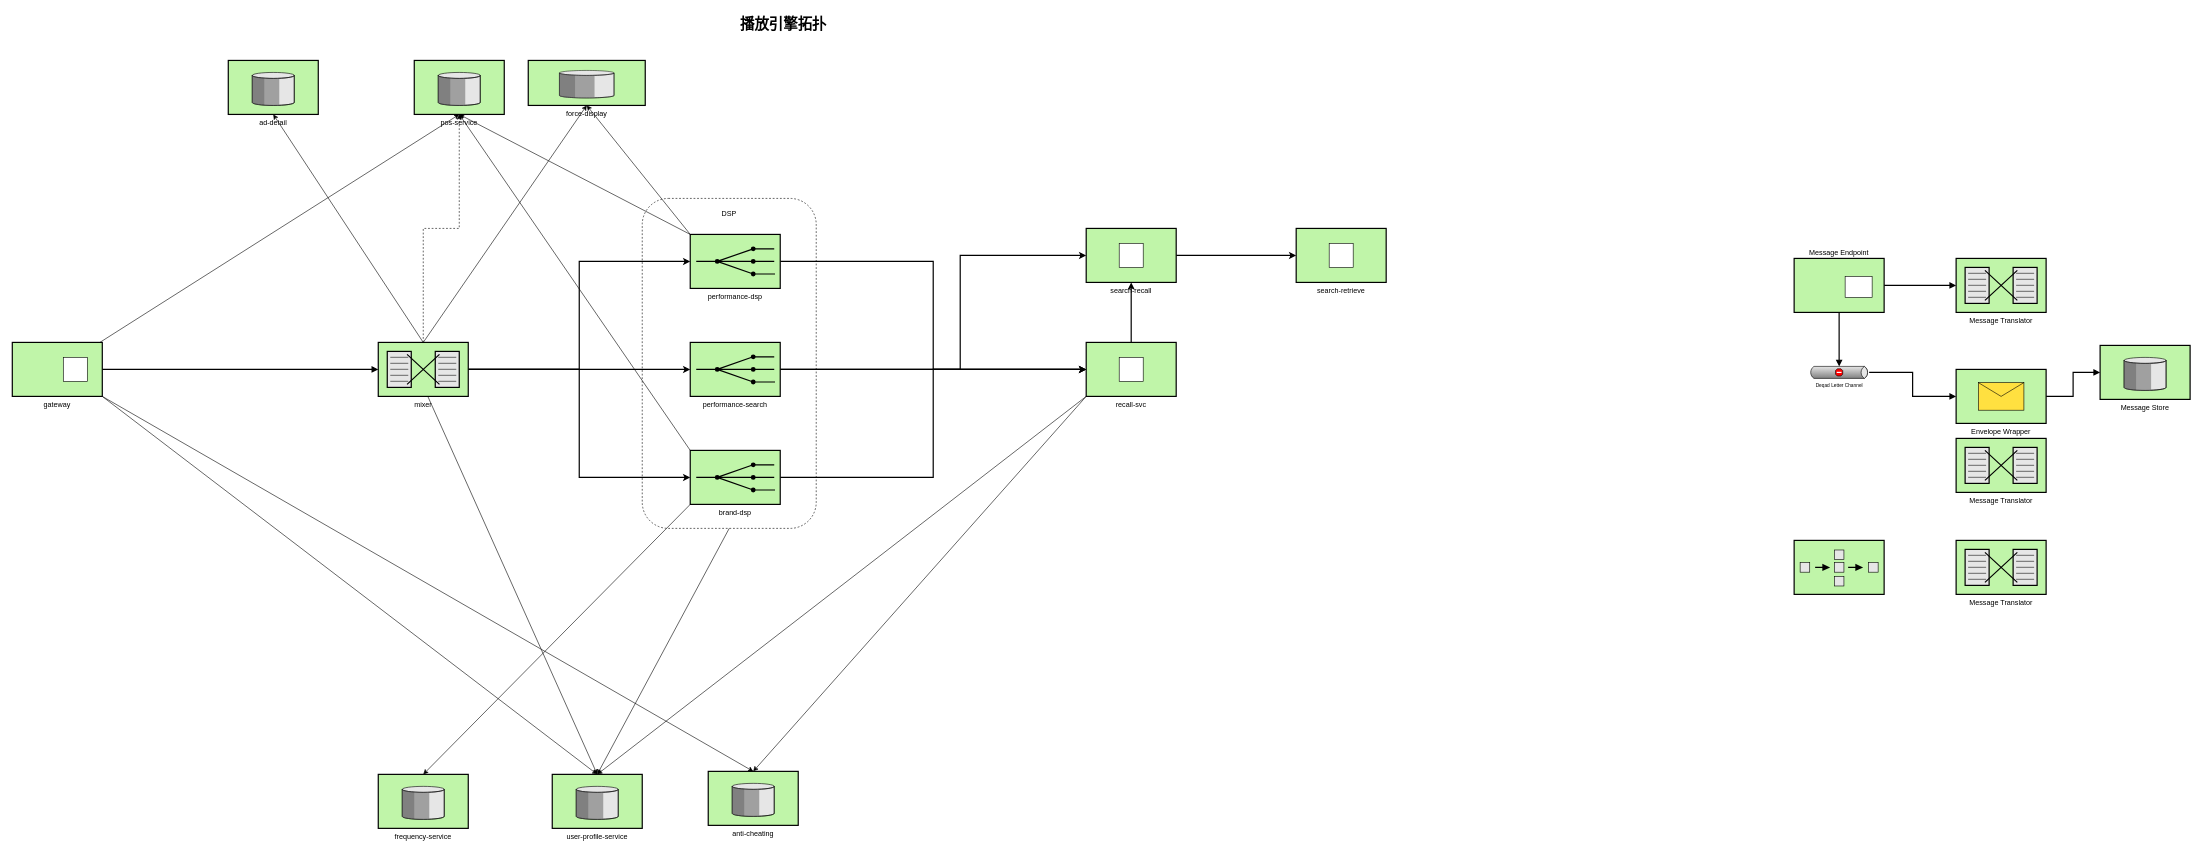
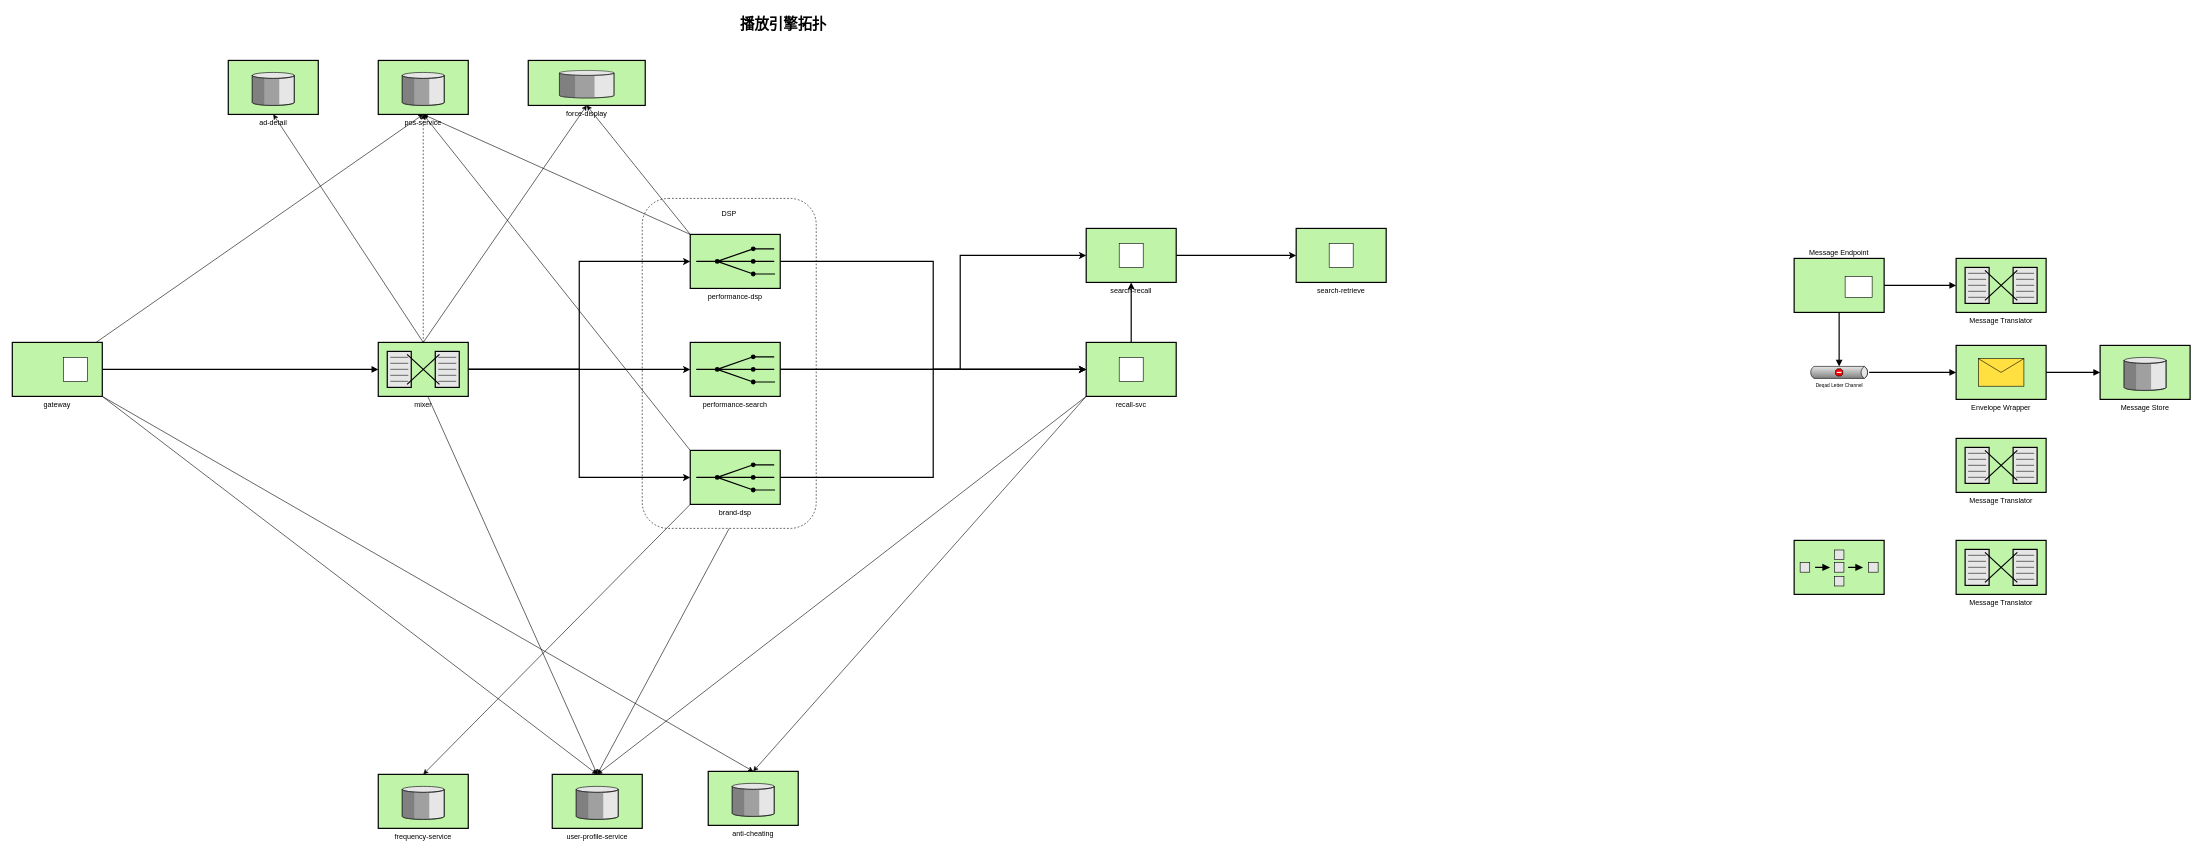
  <mxCell id="0" style=";html=1;" />
  <mxCell id="1" style=";html=1;" parent="0" />
  <mxCell id="2" style="edgeStyle=none;rounded=0;orthogonalLoop=1;jettySize=auto;html=1;entryX=0.5;entryY=0;entryDx=0;entryDy=0;entryPerimeter=0;strokeWidth=1;exitX=0.5;exitY=1;exitDx=0;exitDy=0;" parent="1" source="4" target="48" edge="1"><mxGeometry relative="1" as="geometry" /></mxCell>
  <mxCell id="3" style="edgeStyle=orthogonalEdgeStyle;rounded=0;orthogonalLoop=1;jettySize=auto;html=1;entryX=0;entryY=0.5;entryDx=0;entryDy=0;exitX=1;exitY=0.5;exitDx=0;exitDy=0;exitPerimeter=0;strokeWidth=2;" edge="1" parent="1" source="51" target="56"><mxGeometry relative="1" as="geometry"><Array as="points"><mxPoint x="1600" y="615" /><mxPoint x="1600" y="425" /></Array></mxGeometry></mxCell>
  <mxCell id="4" value="" style="rounded=1;whiteSpace=wrap;html=1;fillColor=none;dashed=1;" parent="1" vertex="1"><mxGeometry x="1070" y="330" width="290" height="550" as="geometry" /></mxCell>
  <mxCell id="5" style="edgeStyle=orthogonalEdgeStyle;rounded=0;orthogonalLoop=1;jettySize=auto;html=1;entryX=0;entryY=0.5;entryDx=0;entryDy=0;entryPerimeter=0;strokeWidth=2;" parent="1" source="12" target="16" edge="1"><mxGeometry relative="1" as="geometry" /></mxCell>
  <mxCell id="6" style="edgeStyle=orthogonalEdgeStyle;rounded=0;orthogonalLoop=1;jettySize=auto;html=1;entryX=0;entryY=0.5;entryDx=0;entryDy=0;entryPerimeter=0;strokeWidth=2;" parent="1" source="12" target="45" edge="1"><mxGeometry relative="1" as="geometry" /></mxCell>
  <mxCell id="7" style="edgeStyle=orthogonalEdgeStyle;rounded=0;orthogonalLoop=1;jettySize=auto;html=1;strokeWidth=1;dashed=1;" parent="1" source="12" target="49" edge="1"><mxGeometry relative="1" as="geometry" /></mxCell>
  <mxCell id="8" style="edgeStyle=orthogonalEdgeStyle;rounded=0;orthogonalLoop=1;jettySize=auto;html=1;entryX=0;entryY=0.5;entryDx=0;entryDy=0;entryPerimeter=0;strokeWidth=2;" parent="1" source="12" target="51" edge="1"><mxGeometry relative="1" as="geometry" /></mxCell>
  <mxCell id="9" style="edgeStyle=none;rounded=0;orthogonalLoop=1;jettySize=auto;html=1;entryX=0.5;entryY=1;entryDx=0;entryDy=0;entryPerimeter=0;strokeWidth=1;exitX=0.5;exitY=0;exitDx=0;exitDy=0;exitPerimeter=0;" parent="1" source="12" target="52" edge="1"><mxGeometry relative="1" as="geometry" /></mxCell>
  <mxCell id="10" style="edgeStyle=none;rounded=0;orthogonalLoop=1;jettySize=auto;html=1;entryX=0.5;entryY=0;entryDx=0;entryDy=0;entryPerimeter=0;strokeWidth=1;exitX=0.552;exitY=1.005;exitDx=0;exitDy=0;exitPerimeter=0;" parent="1" source="12" target="48" edge="1"><mxGeometry relative="1" as="geometry" /></mxCell>
  <mxCell id="11" style="edgeStyle=none;rounded=0;orthogonalLoop=1;jettySize=auto;html=1;entryX=0.5;entryY=1;entryDx=0;entryDy=0;entryPerimeter=0;strokeWidth=1;exitX=0.5;exitY=0;exitDx=0;exitDy=0;exitPerimeter=0;" parent="1" source="12" target="46" edge="1"><mxGeometry relative="1" as="geometry" /></mxCell>
  <mxCell id="12" value="mixer" style="strokeWidth=2;dashed=0;align=center;fontSize=12;shape=mxgraph.eip.message_translator;fillColor=#c0f5a9;verticalLabelPosition=bottom;verticalAlign=top;" parent="1" vertex="1"><mxGeometry x="630" y="570" width="150" height="90" as="geometry" /></mxCell>
  <mxCell id="13" style="rounded=0;orthogonalLoop=1;jettySize=auto;html=1;entryX=0.5;entryY=1;entryDx=0;entryDy=0;entryPerimeter=0;strokeWidth=1;exitX=0;exitY=0;exitDx=0;exitDy=0;exitPerimeter=0;" parent="1" source="16" target="49" edge="1"><mxGeometry relative="1" as="geometry" /></mxCell>
  <mxCell id="14" style="rounded=0;orthogonalLoop=1;jettySize=auto;html=1;strokeWidth=1;exitX=0;exitY=0;exitDx=0;exitDy=0;exitPerimeter=0;entryX=0.5;entryY=1;entryDx=0;entryDy=0;entryPerimeter=0;" parent="1" source="16" target="52" edge="1"><mxGeometry relative="1" as="geometry" /></mxCell>
  <mxCell id="15" style="edgeStyle=orthogonalEdgeStyle;rounded=0;orthogonalLoop=1;jettySize=auto;html=1;entryX=0;entryY=0.5;entryDx=0;entryDy=0;strokeWidth=2;" parent="1" source="16" target="30" edge="1"><mxGeometry relative="1" as="geometry" /></mxCell>
  <mxCell id="16" value="performance-dsp" style="strokeWidth=2;dashed=0;align=center;fontSize=12;fillColor=#c0f5a9;verticalLabelPosition=bottom;verticalAlign=top;shape=mxgraph.eip.recipient_list;" parent="1" vertex="1"><mxGeometry x="1150" y="390" width="150" height="90" as="geometry" /></mxCell>
  <mxCell id="17" style="edgeStyle=orthogonalEdgeStyle;rounded=0;html=1;endArrow=block;endFill=1;jettySize=auto;orthogonalLoop=1;strokeWidth=2;startArrow=none;startFill=0;" parent="1" source="21" target="12" edge="1"><mxGeometry relative="1" as="geometry" /></mxCell>
  <mxCell id="18" style="rounded=0;orthogonalLoop=1;jettySize=auto;html=1;entryX=0.5;entryY=1;entryDx=0;entryDy=0;entryPerimeter=0;strokeWidth=1;" parent="1" source="21" target="49" edge="1"><mxGeometry relative="1" as="geometry" /></mxCell>
  <mxCell id="19" style="edgeStyle=none;rounded=0;orthogonalLoop=1;jettySize=auto;html=1;entryX=0.5;entryY=0;entryDx=0;entryDy=0;entryPerimeter=0;strokeWidth=1;exitX=1;exitY=1;exitDx=0;exitDy=0;" parent="1" source="21" target="53" edge="1"><mxGeometry relative="1" as="geometry" /></mxCell>
  <mxCell id="20" style="edgeStyle=none;rounded=0;orthogonalLoop=1;jettySize=auto;html=1;entryX=0.5;entryY=0;entryDx=0;entryDy=0;entryPerimeter=0;strokeWidth=1;exitX=1;exitY=1;exitDx=0;exitDy=0;" parent="1" source="21" target="48" edge="1"><mxGeometry relative="1" as="geometry" /></mxCell>
  <mxCell id="21" value="gateway" style="strokeWidth=2;dashed=0;align=center;fontSize=12;shape=rect;verticalLabelPosition=bottom;verticalAlign=top;fillColor=#c0f5a9" parent="1" vertex="1"><mxGeometry x="20" y="570" width="150" height="90" as="geometry" /></mxCell>
  <mxCell id="22" value="" style="strokeWidth=1;dashed=0;align=center;fontSize=8;shape=rect;fillColor=#ffffff;strokeColor=#000000;" parent="21" vertex="1"><mxGeometry x="85" y="25" width="40" height="40" as="geometry" /></mxCell>
  <mxCell id="23" style="edgeStyle=orthogonalEdgeStyle;rounded=0;html=1;endArrow=block;endFill=1;jettySize=auto;orthogonalLoop=1;strokeWidth=2;startArrow=none;startFill=0;" parent="1" source="25" target="32" edge="1"><mxGeometry relative="1" as="geometry" /></mxCell>
  <mxCell id="24" style="edgeStyle=orthogonalEdgeStyle;rounded=0;html=1;endArrow=block;endFill=1;jettySize=auto;orthogonalLoop=1;strokeWidth=2;startArrow=none;startFill=0;" parent="1" source="25" target="35" edge="1"><mxGeometry relative="1" as="geometry" /></mxCell>
  <mxCell id="25" value="Message Endpoint" style="strokeWidth=2;dashed=0;align=center;fontSize=12;shape=rect;verticalLabelPosition=top;verticalAlign=bottom;fillColor=#c0f5a9;labelPosition=center;" parent="1" vertex="1"><mxGeometry x="2990" y="430" width="150" height="90" as="geometry" /></mxCell>
  <mxCell id="26" value="" style="strokeWidth=1;dashed=0;align=center;fontSize=8;shape=rect;fillColor=#ffffff;strokeColor=#000000;" parent="25" vertex="1"><mxGeometry x="85" y="30" width="45" height="35" as="geometry" /></mxCell>
  <mxCell id="27" style="edgeStyle=none;rounded=0;orthogonalLoop=1;jettySize=auto;html=1;entryX=0.5;entryY=0;entryDx=0;entryDy=0;entryPerimeter=0;strokeWidth=1;exitX=0;exitY=1;exitDx=0;exitDy=0;" parent="1" source="30" target="53" edge="1"><mxGeometry relative="1" as="geometry" /></mxCell>
  <mxCell id="28" style="edgeStyle=none;rounded=0;orthogonalLoop=1;jettySize=auto;html=1;entryX=0.5;entryY=0;entryDx=0;entryDy=0;entryPerimeter=0;strokeWidth=1;exitX=0;exitY=1;exitDx=0;exitDy=0;" parent="1" source="30" target="48" edge="1"><mxGeometry relative="1" as="geometry" /></mxCell>
  <mxCell id="29" style="edgeStyle=orthogonalEdgeStyle;rounded=0;orthogonalLoop=1;jettySize=auto;html=1;entryX=0.5;entryY=1;entryDx=0;entryDy=0;strokeWidth=2;" edge="1" parent="1" source="30" target="56"><mxGeometry relative="1" as="geometry" /></mxCell>
  <mxCell id="30" value="recall-svc" style="strokeWidth=2;dashed=0;align=center;fontSize=12;shape=rect;verticalLabelPosition=bottom;verticalAlign=top;fillColor=#c0f5a9" parent="1" vertex="1"><mxGeometry x="1810" y="570" width="150" height="90" as="geometry" /></mxCell>
  <mxCell id="31" value="" style="strokeWidth=1;dashed=0;align=center;fontSize=8;shape=rect" parent="30" vertex="1"><mxGeometry x="55" y="25" width="40" height="40" as="geometry" /></mxCell>
  <mxCell id="32" value="Message Translator" style="strokeWidth=2;dashed=0;align=center;fontSize=12;shape=mxgraph.eip.message_translator;fillColor=#c0f5a9;verticalLabelPosition=bottom;verticalAlign=top;" parent="1" vertex="1"><mxGeometry x="3260" y="430" width="150" height="90" as="geometry" /></mxCell>
  <mxCell id="33" value="Message Translator" style="strokeWidth=2;dashed=0;align=center;fontSize=12;shape=mxgraph.eip.message_translator;fillColor=#c0f5a9;verticalLabelPosition=bottom;verticalAlign=top;" parent="1" vertex="1"><mxGeometry x="3260" y="730" width="150" height="90" as="geometry" /></mxCell>
  <mxCell id="34" style="edgeStyle=orthogonalEdgeStyle;rounded=0;html=1;endArrow=block;endFill=1;jettySize=auto;orthogonalLoop=1;strokeWidth=2;startArrow=none;startFill=0;" parent="1" source="35" target="37" edge="1"><mxGeometry relative="1" as="geometry" /></mxCell>
  <mxCell id="35" value="Deqad Letter Channel" style="strokeWidth=1;dashed=0;align=center;html=1;fontSize=8;shape=mxgraph.eip.deadLetterChannel;verticalLabelPosition=bottom;labelBackgroundColor=#ffffff;verticalAlign=top;" parent="1" vertex="1"><mxGeometry x="3015" y="610" width="100" height="20" as="geometry" /></mxCell>
  <mxCell id="36" style="edgeStyle=orthogonalEdgeStyle;rounded=0;html=1;endArrow=block;endFill=1;jettySize=auto;orthogonalLoop=1;strokeWidth=2;startArrow=none;startFill=0;" parent="1" source="37" target="39" edge="1"><mxGeometry relative="1" as="geometry" /></mxCell>
- <mxCell id="37" value="Envelope Wrapper" style="strokeWidth=2;dashed=0;align=center;fontSize=12;fillColor=#c0f5a9;verticalLabelPosition=bottom;verticalAlign=top;shape=mxgraph.eip.envelope_wrapper;" parent="1" vertex="1"><mxGeometry x="3260" y="615" width="150" height="90" as="geometry" /></mxCell>
+ <mxCell id="37" value="Envelope Wrapper" style="strokeWidth=2;dashed=0;align=center;fontSize=12;fillColor=#c0f5a9;verticalLabelPosition=bottom;verticalAlign=top;shape=mxgraph.eip.envelope_wrapper;" parent="1" vertex="1"><mxGeometry x="3260" y="575" width="150" height="90" as="geometry" /></mxCell>
  <mxCell id="38" value="" style="strokeWidth=2;dashed=0;align=center;fontSize=12;fillColor=#c0f5a9;verticalLabelPosition=bottom;verticalAlign=top;shape=mxgraph.eip.composed_message_processor;" parent="1" vertex="1"><mxGeometry x="2990" y="900" width="150" height="90" as="geometry" /></mxCell>
  <mxCell id="39" value="Message Store" style="strokeWidth=2;dashed=0;align=center;fontSize=12;verticalLabelPosition=bottom;verticalAlign=top;shape=mxgraph.eip.message_store;fillColor=#c0f5a9" parent="1" vertex="1"><mxGeometry x="3500" y="575" width="150" height="90" as="geometry" /></mxCell>
  <mxCell id="40" value="Message Translator" style="strokeWidth=2;dashed=0;align=center;fontSize=12;shape=mxgraph.eip.message_translator;fillColor=#c0f5a9;verticalLabelPosition=bottom;verticalAlign=top;" parent="1" vertex="1"><mxGeometry x="3260" y="900" width="150" height="90" as="geometry" /></mxCell>
  <mxCell id="41" value="播放引擎拓扑" style="text;strokeColor=none;fillColor=none;html=1;fontSize=24;fontStyle=1;verticalAlign=middle;align=center;" parent="1" vertex="1"><mxGeometry x="510" y="20" width="1590" height="40" as="geometry" /></mxCell>
  <mxCell id="42" style="edgeStyle=none;rounded=0;orthogonalLoop=1;jettySize=auto;html=1;entryX=0.5;entryY=0;entryDx=0;entryDy=0;entryPerimeter=0;strokeWidth=1;exitX=0;exitY=1;exitDx=0;exitDy=0;exitPerimeter=0;" parent="1" source="45" target="47" edge="1"><mxGeometry relative="1" as="geometry" /></mxCell>
  <mxCell id="43" style="edgeStyle=orthogonalEdgeStyle;rounded=0;orthogonalLoop=1;jettySize=auto;html=1;entryX=0;entryY=0.5;entryDx=0;entryDy=0;strokeWidth=2;" parent="1" source="45" target="30" edge="1"><mxGeometry relative="1" as="geometry" /></mxCell>
  <mxCell id="44" style="edgeStyle=none;rounded=0;orthogonalLoop=1;jettySize=auto;html=1;entryX=0.5;entryY=1;entryDx=0;entryDy=0;entryPerimeter=0;strokeWidth=1;exitX=0;exitY=0;exitDx=0;exitDy=0;exitPerimeter=0;" parent="1" source="45" target="49" edge="1"><mxGeometry relative="1" as="geometry" /></mxCell>
  <mxCell id="45" value="brand-dsp" style="strokeWidth=2;dashed=0;align=center;fontSize=12;fillColor=#c0f5a9;verticalLabelPosition=bottom;verticalAlign=top;shape=mxgraph.eip.recipient_list;" parent="1" vertex="1"><mxGeometry x="1150" y="750" width="150" height="90" as="geometry" /></mxCell>
  <mxCell id="46" value="ad-detail" style="strokeWidth=2;dashed=0;align=center;fontSize=12;verticalLabelPosition=bottom;verticalAlign=top;shape=mxgraph.eip.message_store;fillColor=#c0f5a9" parent="1" vertex="1"><mxGeometry x="380" y="100" width="150" height="90" as="geometry" /></mxCell>
  <mxCell id="47" value="frequency-service" style="strokeWidth=2;dashed=0;align=center;fontSize=12;verticalLabelPosition=bottom;verticalAlign=top;shape=mxgraph.eip.message_store;fillColor=#c0f5a9" parent="1" vertex="1"><mxGeometry x="630" y="1290" width="150" height="90" as="geometry" /></mxCell>
  <mxCell id="48" value="user-profile-service" style="strokeWidth=2;dashed=0;align=center;fontSize=12;verticalLabelPosition=bottom;verticalAlign=top;shape=mxgraph.eip.message_store;fillColor=#c0f5a9" parent="1" vertex="1"><mxGeometry x="920" y="1290" width="150" height="90" as="geometry" /></mxCell>
- <mxCell id="49" value="pos-service" style="strokeWidth=2;dashed=0;align=center;fontSize=12;verticalLabelPosition=bottom;verticalAlign=top;shape=mxgraph.eip.message_store;fillColor=#c0f5a9" parent="1" vertex="1"><mxGeometry x="690" y="100" width="150" height="90" as="geometry" /></mxCell>
+ <mxCell id="49" value="pos-service" style="strokeWidth=2;dashed=0;align=center;fontSize=12;verticalLabelPosition=bottom;verticalAlign=top;shape=mxgraph.eip.message_store;fillColor=#c0f5a9" parent="1" vertex="1"><mxGeometry x="630" y="100" width="150" height="90" as="geometry" /></mxCell>
  <mxCell id="50" style="edgeStyle=orthogonalEdgeStyle;rounded=0;orthogonalLoop=1;jettySize=auto;html=1;entryX=0;entryY=0.5;entryDx=0;entryDy=0;strokeWidth=2;" parent="1" source="51" target="30" edge="1"><mxGeometry relative="1" as="geometry" /></mxCell>
  <mxCell id="51" value="performance-search" style="strokeWidth=2;dashed=0;align=center;fontSize=12;fillColor=#c0f5a9;verticalLabelPosition=bottom;verticalAlign=top;shape=mxgraph.eip.recipient_list;" parent="1" vertex="1"><mxGeometry x="1150" y="570" width="150" height="90" as="geometry" /></mxCell>
  <mxCell id="52" value="force-display" style="strokeWidth=2;dashed=0;align=center;fontSize=12;verticalLabelPosition=bottom;verticalAlign=top;shape=mxgraph.eip.message_store;fillColor=#c0f5a9" parent="1" vertex="1"><mxGeometry x="880" y="100" width="195" height="75" as="geometry" /></mxCell>
  <mxCell id="53" value="anti-cheating" style="strokeWidth=2;dashed=0;align=center;fontSize=12;verticalLabelPosition=bottom;verticalAlign=top;shape=mxgraph.eip.message_store;fillColor=#c0f5a9" parent="1" vertex="1"><mxGeometry x="1180" y="1285" width="150" height="90" as="geometry" /></mxCell>
  <mxCell id="54" value="DSP" style="text;html=1;strokeColor=none;fillColor=none;align=center;verticalAlign=middle;whiteSpace=wrap;rounded=0;dashed=1;" parent="1" vertex="1"><mxGeometry x="1185" y="340" width="60" height="30" as="geometry" /></mxCell>
  <mxCell id="55" style="edgeStyle=orthogonalEdgeStyle;rounded=0;orthogonalLoop=1;jettySize=auto;html=1;entryX=0;entryY=0.5;entryDx=0;entryDy=0;strokeWidth=2;" edge="1" parent="1" source="56" target="58"><mxGeometry relative="1" as="geometry" /></mxCell>
  <mxCell id="56" value="search-recall" style="strokeWidth=2;dashed=0;align=center;fontSize=12;shape=rect;verticalLabelPosition=bottom;verticalAlign=top;fillColor=#c0f5a9" vertex="1" parent="1"><mxGeometry x="1810" y="380" width="150" height="90" as="geometry" /></mxCell>
  <mxCell id="57" value="" style="strokeWidth=1;dashed=0;align=center;fontSize=8;shape=rect" vertex="1" parent="56"><mxGeometry x="55" y="25" width="40" height="40" as="geometry" /></mxCell>
  <mxCell id="58" value="search-retrieve" style="strokeWidth=2;dashed=0;align=center;fontSize=12;shape=rect;verticalLabelPosition=bottom;verticalAlign=top;fillColor=#c0f5a9" vertex="1" parent="1"><mxGeometry x="2160" y="380" width="150" height="90" as="geometry" /></mxCell>
  <mxCell id="59" value="" style="strokeWidth=1;dashed=0;align=center;fontSize=8;shape=rect" vertex="1" parent="58"><mxGeometry x="55" y="25" width="40" height="40" as="geometry" /></mxCell>
